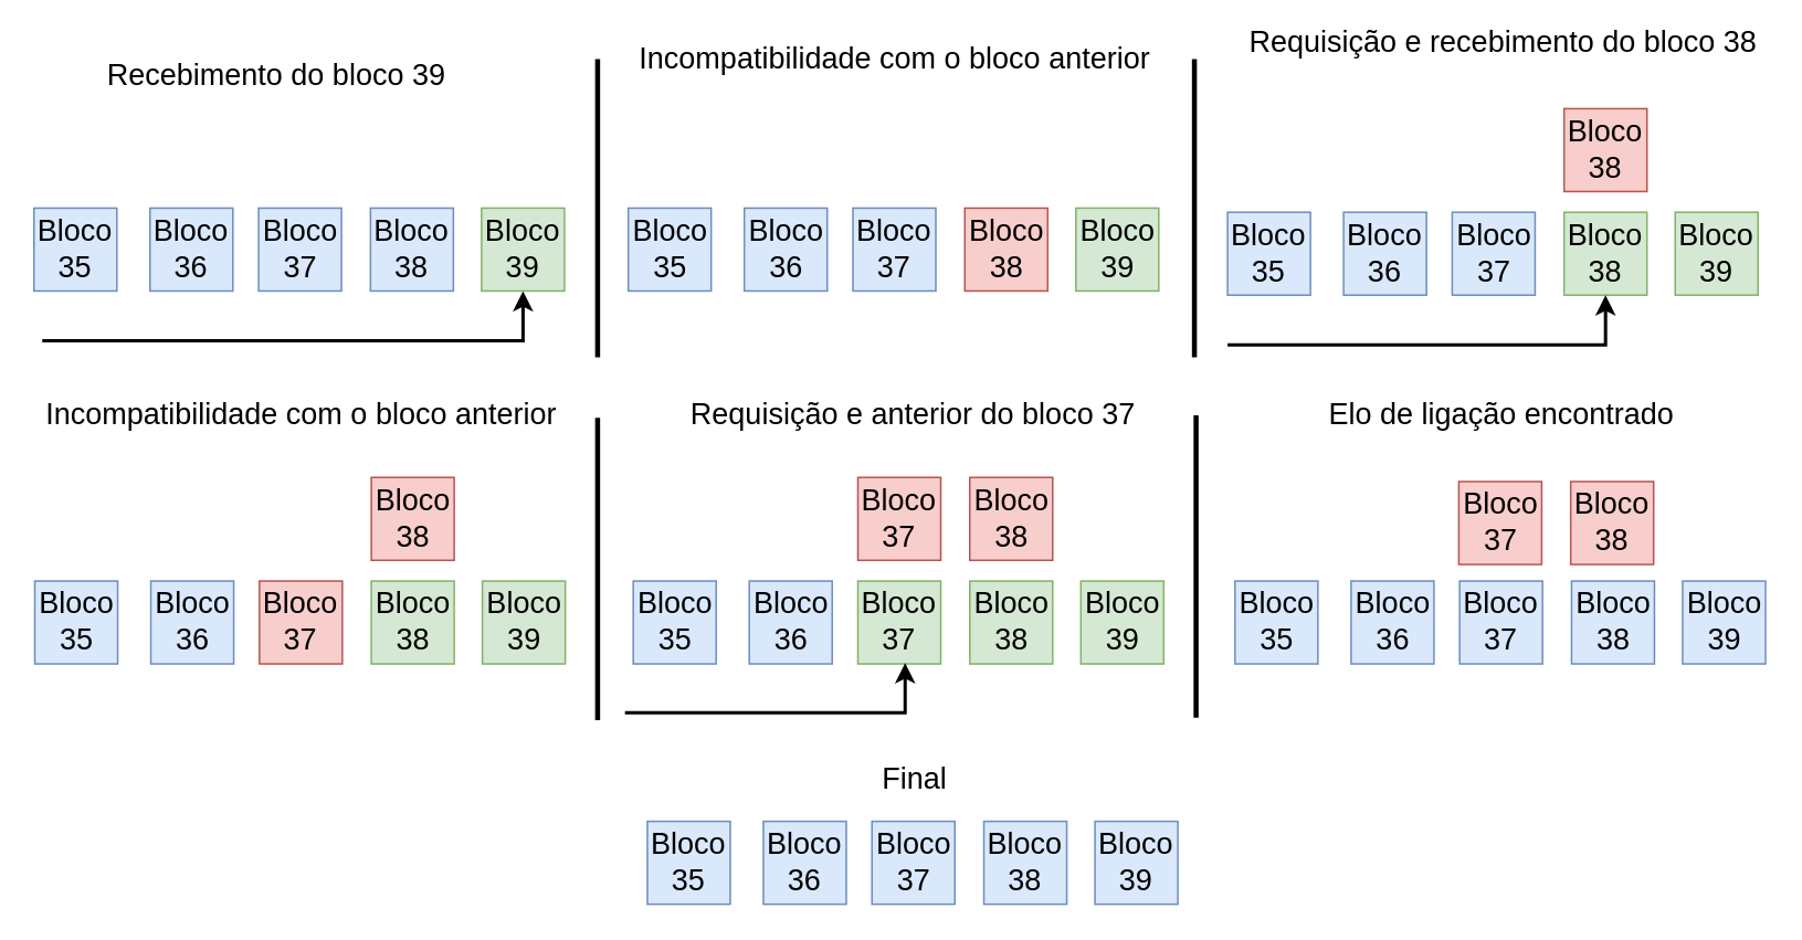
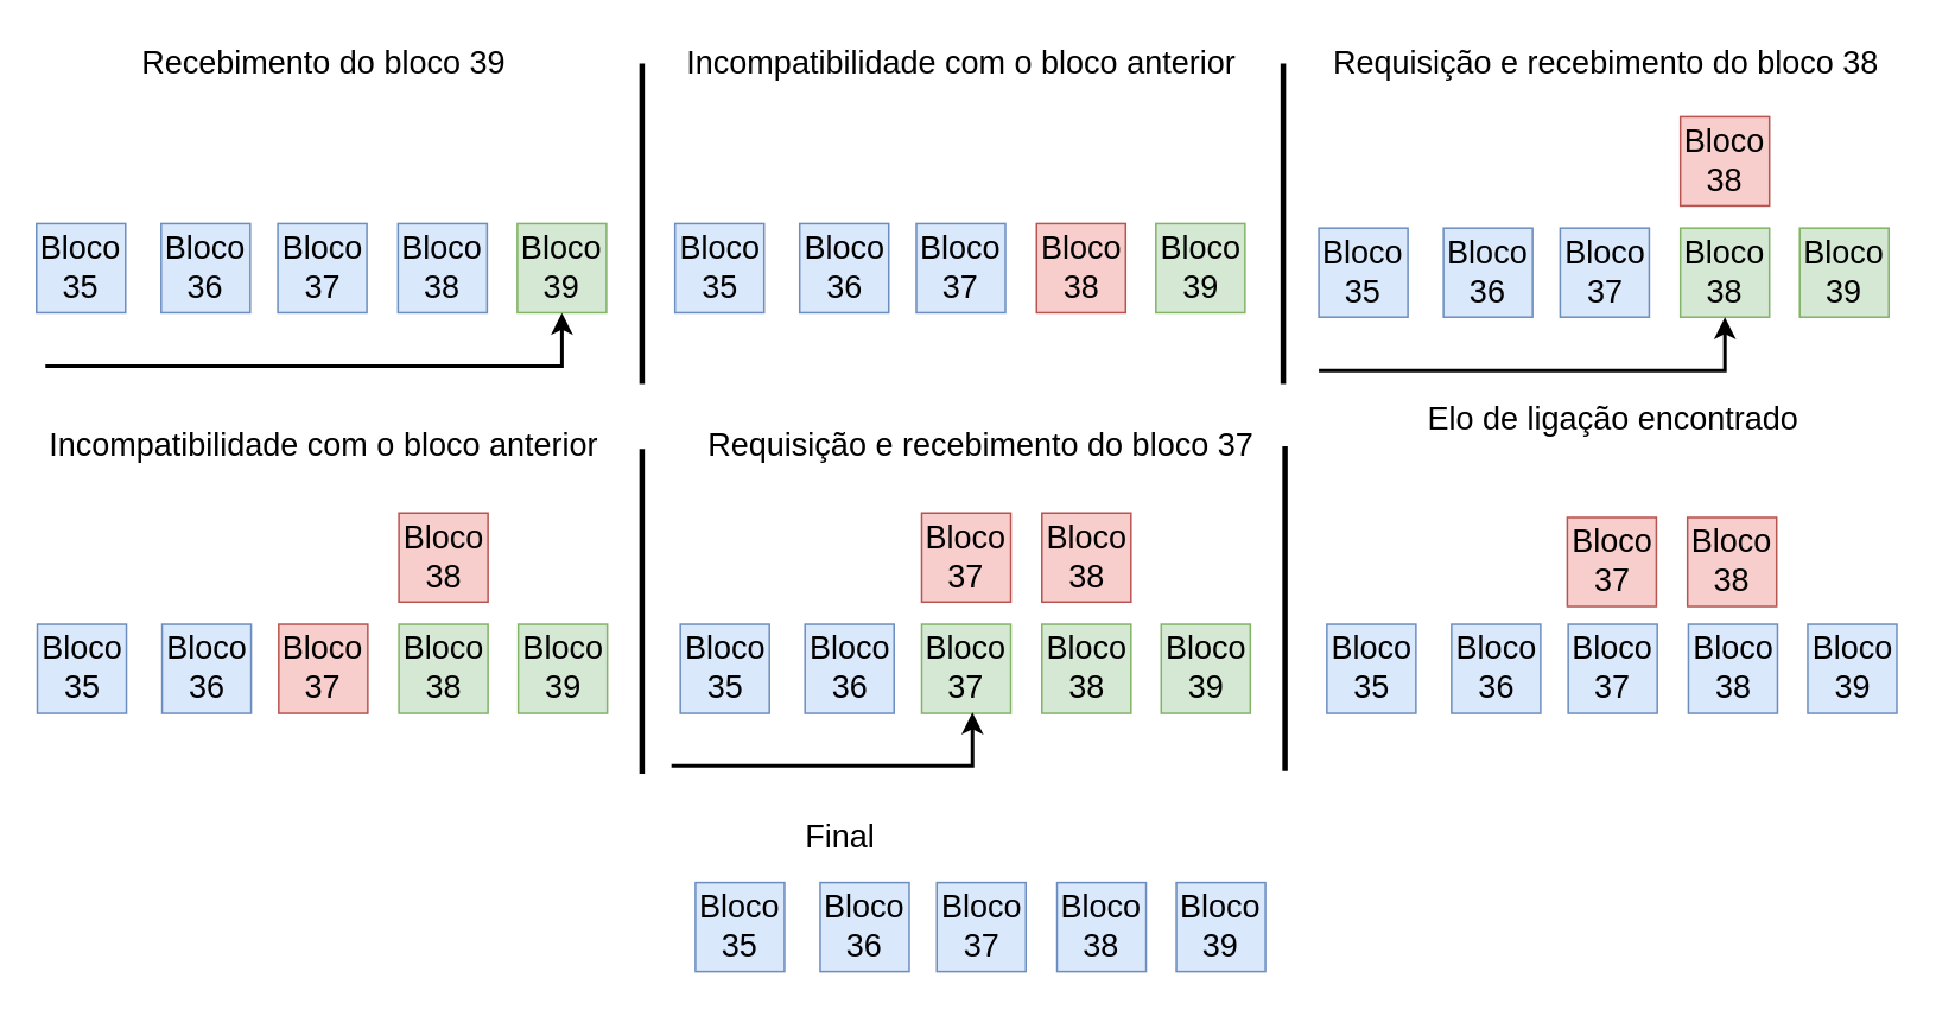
  <mxCell id="0" />
  <mxCell id="1" parent="0" />
  <mxCell id="2" style="edgeStyle=orthogonalEdgeStyle;orthogonalLoop=1;jettySize=auto;html=1;fontSize=13;strokeWidth=2;entryX=0.5;entryY=1;entryDx=0;entryDy=0;rounded=0;" parent="1" target="51" edge="1"><mxGeometry relative="1" as="geometry"><mxPoint x="290" y="175" as="targetPoint" /><mxPoint x="25" y="205" as="sourcePoint" /><Array as="points"><mxPoint x="315" y="205" /></Array></mxGeometry></mxCell>
  <mxCell id="3" value="" style="endArrow=none;html=1;strokeWidth=3;" parent="1" edge="1"><mxGeometry width="50" height="50" relative="1" as="geometry"><mxPoint x="360" y="35" as="sourcePoint" /><mxPoint x="360" y="215" as="targetPoint" /></mxGeometry></mxCell>
  <mxCell id="4" value="" style="endArrow=none;html=1;strokeWidth=3;" parent="1" edge="1"><mxGeometry width="50" height="50" relative="1" as="geometry"><mxPoint x="720" y="35" as="sourcePoint" /><mxPoint x="720" y="215" as="targetPoint" /></mxGeometry></mxCell>
- <mxCell id="5" value="Recebimento do bloco 39" style="text;html=1;align=center;verticalAlign=middle;resizable=0;points=[];;autosize=1;fontSize=18;" parent="1" vertex="1"><mxGeometry x="56" y="30" width="220" height="30" as="geometry" /></mxCell>
+ <mxCell id="5" value="Recebimento do bloco 39" style="text;html=1;align=center;verticalAlign=middle;resizable=0;points=[];;autosize=1;fontSize=18;" parent="1" vertex="1"><mxGeometry x="71" y="20" width="220" height="30" as="geometry" /></mxCell>
  <mxCell id="6" value="Bloco 35" style="whiteSpace=wrap;html=1;aspect=fixed;fontSize=18;fillColor=#dae8fc;strokeColor=#6c8ebf;" vertex="1" parent="1"><mxGeometry x="378.5" y="125" width="50" height="50" as="geometry" /></mxCell>
  <mxCell id="7" value="Bloco 36" style="whiteSpace=wrap;html=1;aspect=fixed;fontSize=18;fillColor=#dae8fc;strokeColor=#6c8ebf;" vertex="1" parent="1"><mxGeometry x="448.5" y="125" width="50" height="50" as="geometry" /></mxCell>
  <mxCell id="8" value="Bloco 37" style="whiteSpace=wrap;html=1;aspect=fixed;fontSize=18;fillColor=#dae8fc;strokeColor=#6c8ebf;" vertex="1" parent="1"><mxGeometry x="514" y="125" width="50" height="50" as="geometry" /></mxCell>
  <mxCell id="9" value="Bloco 38" style="whiteSpace=wrap;html=1;aspect=fixed;fontSize=18;fillColor=#f8cecc;strokeColor=#b85450;" vertex="1" parent="1"><mxGeometry x="581.5" y="125" width="50" height="50" as="geometry" /></mxCell>
  <mxCell id="10" value="Bloco 39" style="whiteSpace=wrap;html=1;aspect=fixed;fontSize=18;fillColor=#d5e8d4;strokeColor=#82b366;" vertex="1" parent="1"><mxGeometry x="648.5" y="125" width="50" height="50" as="geometry" /></mxCell>
  <mxCell id="11" value="Bloco 35" style="whiteSpace=wrap;html=1;aspect=fixed;fontSize=18;fillColor=#dae8fc;strokeColor=#6c8ebf;" vertex="1" parent="1"><mxGeometry x="740" y="127.5" width="50" height="50" as="geometry" /></mxCell>
  <mxCell id="12" value="Bloco 36" style="whiteSpace=wrap;html=1;aspect=fixed;fontSize=18;fillColor=#dae8fc;strokeColor=#6c8ebf;" vertex="1" parent="1"><mxGeometry x="810" y="127.5" width="50" height="50" as="geometry" /></mxCell>
  <mxCell id="13" value="Bloco 37" style="whiteSpace=wrap;html=1;aspect=fixed;fontSize=18;fillColor=#dae8fc;strokeColor=#6c8ebf;" vertex="1" parent="1"><mxGeometry x="875.5" y="127.5" width="50" height="50" as="geometry" /></mxCell>
  <mxCell id="14" value="Bloco 38" style="whiteSpace=wrap;html=1;aspect=fixed;fontSize=18;fillColor=#f8cecc;strokeColor=#b85450;" vertex="1" parent="1"><mxGeometry x="943" y="65" width="50" height="50" as="geometry" /></mxCell>
  <mxCell id="15" value="Bloco 39" style="whiteSpace=wrap;html=1;aspect=fixed;fontSize=18;fillColor=#d5e8d4;strokeColor=#82b366;" vertex="1" parent="1"><mxGeometry x="1010" y="127.5" width="50" height="50" as="geometry" /></mxCell>
  <mxCell id="16" value="Bloco 38" style="whiteSpace=wrap;html=1;aspect=fixed;fontSize=18;fillColor=#d5e8d4;strokeColor=#82b366;" vertex="1" parent="1"><mxGeometry x="943" y="127.5" width="50" height="50" as="geometry" /></mxCell>
  <mxCell id="17" style="edgeStyle=orthogonalEdgeStyle;orthogonalLoop=1;jettySize=auto;html=1;fontSize=13;strokeWidth=2;entryX=0.5;entryY=1;entryDx=0;entryDy=0;rounded=0;" edge="1" parent="1"><mxGeometry relative="1" as="geometry"><mxPoint x="968" y="177.5" as="targetPoint" /><mxPoint x="740" y="207.5" as="sourcePoint" /><Array as="points"><mxPoint x="968" y="207.5" /></Array></mxGeometry></mxCell>
  <mxCell id="18" value="Bloco 35" style="whiteSpace=wrap;html=1;aspect=fixed;fontSize=18;fillColor=#dae8fc;strokeColor=#6c8ebf;" vertex="1" parent="1"><mxGeometry x="381.5" y="350" width="50" height="50" as="geometry" /></mxCell>
  <mxCell id="19" value="Bloco 36" style="whiteSpace=wrap;html=1;aspect=fixed;fontSize=18;fillColor=#dae8fc;strokeColor=#6c8ebf;" vertex="1" parent="1"><mxGeometry x="451.5" y="350" width="50" height="50" as="geometry" /></mxCell>
  <mxCell id="20" value="Bloco 37" style="whiteSpace=wrap;html=1;aspect=fixed;fontSize=18;fillColor=#d5e8d4;strokeColor=#82b366;" vertex="1" parent="1"><mxGeometry x="517" y="350" width="50" height="50" as="geometry" /></mxCell>
  <mxCell id="21" value="Bloco 38" style="whiteSpace=wrap;html=1;aspect=fixed;fontSize=18;fillColor=#d5e8d4;strokeColor=#82b366;" vertex="1" parent="1"><mxGeometry x="584.5" y="350" width="50" height="50" as="geometry" /></mxCell>
  <mxCell id="22" value="Bloco 39" style="whiteSpace=wrap;html=1;aspect=fixed;fontSize=18;fillColor=#d5e8d4;strokeColor=#82b366;" vertex="1" parent="1"><mxGeometry x="651.5" y="350" width="50" height="50" as="geometry" /></mxCell>
  <mxCell id="23" value="Bloco 35" style="whiteSpace=wrap;html=1;aspect=fixed;fontSize=18;fillColor=#dae8fc;strokeColor=#6c8ebf;" vertex="1" parent="1"><mxGeometry x="390" y="495" width="50" height="50" as="geometry" /></mxCell>
  <mxCell id="24" value="Bloco 36" style="whiteSpace=wrap;html=1;aspect=fixed;fontSize=18;fillColor=#dae8fc;strokeColor=#6c8ebf;" vertex="1" parent="1"><mxGeometry x="460" y="495" width="50" height="50" as="geometry" /></mxCell>
  <mxCell id="25" value="Bloco 37" style="whiteSpace=wrap;html=1;aspect=fixed;fontSize=18;fillColor=#dae8fc;strokeColor=#6c8ebf;" vertex="1" parent="1"><mxGeometry x="525.5" y="495" width="50" height="50" as="geometry" /></mxCell>
  <mxCell id="26" value="Bloco 38" style="whiteSpace=wrap;html=1;aspect=fixed;fontSize=18;fillColor=#f8cecc;strokeColor=#b85450;" vertex="1" parent="1"><mxGeometry x="947" y="290" width="50" height="50" as="geometry" /></mxCell>
  <mxCell id="27" value="Bloco 39" style="whiteSpace=wrap;html=1;aspect=fixed;fontSize=18;fillColor=#dae8fc;strokeColor=#6c8ebf;" vertex="1" parent="1"><mxGeometry x="660" y="495" width="50" height="50" as="geometry" /></mxCell>
  <mxCell id="28" value="Bloco 38" style="whiteSpace=wrap;html=1;aspect=fixed;fontSize=18;fillColor=#dae8fc;strokeColor=#6c8ebf;" vertex="1" parent="1"><mxGeometry x="593" y="495" width="50" height="50" as="geometry" /></mxCell>
  <mxCell id="29" value="Bloco 38" style="whiteSpace=wrap;html=1;aspect=fixed;fontSize=18;fillColor=#f8cecc;strokeColor=#b85450;" vertex="1" parent="1"><mxGeometry x="223.5" y="287.5" width="50" height="50" as="geometry" /></mxCell>
  <mxCell id="30" style="edgeStyle=orthogonalEdgeStyle;orthogonalLoop=1;jettySize=auto;html=1;fontSize=13;strokeWidth=2;entryX=0.5;entryY=1;entryDx=0;entryDy=0;rounded=0;" edge="1" parent="1"><mxGeometry relative="1" as="geometry"><mxPoint x="545.5" y="399.5" as="targetPoint" /><mxPoint x="376.5" y="429.5" as="sourcePoint" /><Array as="points"><mxPoint x="545.5" y="429" /></Array></mxGeometry></mxCell>
  <mxCell id="31" value="Bloco 37" style="whiteSpace=wrap;html=1;aspect=fixed;fontSize=18;fillColor=#f8cecc;strokeColor=#b85450;" vertex="1" parent="1"><mxGeometry x="517" y="287.5" width="50" height="50" as="geometry" /></mxCell>
  <mxCell id="32" value="Bloco 38" style="whiteSpace=wrap;html=1;aspect=fixed;fontSize=18;fillColor=#f8cecc;strokeColor=#b85450;" vertex="1" parent="1"><mxGeometry x="584.5" y="287.5" width="50" height="50" as="geometry" /></mxCell>
  <mxCell id="33" value="Bloco 37" style="whiteSpace=wrap;html=1;aspect=fixed;fontSize=18;fillColor=#f8cecc;strokeColor=#b85450;" vertex="1" parent="1"><mxGeometry x="879.5" y="290" width="50" height="50" as="geometry" /></mxCell>
- <mxCell id="34" value="Final" style="text;html=1;align=center;verticalAlign=middle;resizable=0;points=[];;autosize=1;fontSize=18;" vertex="1" parent="1"><mxGeometry x="525.5" y="455" width="50" height="30" as="geometry" /></mxCell>
+ <mxCell id="34" value="Final" style="text;html=1;align=center;verticalAlign=middle;resizable=0;points=[];;autosize=1;fontSize=18;" vertex="1" parent="1"><mxGeometry x="445.5" y="455" width="50" height="30" as="geometry" /></mxCell>
  <mxCell id="35" value="" style="endArrow=none;html=1;strokeWidth=3;" edge="1" parent="1"><mxGeometry width="50" height="50" relative="1" as="geometry"><mxPoint x="360" y="251.5" as="sourcePoint" /><mxPoint x="360" y="434" as="targetPoint" /></mxGeometry></mxCell>
  <mxCell id="36" value="" style="endArrow=none;html=1;strokeWidth=3;" edge="1" parent="1"><mxGeometry width="50" height="50" relative="1" as="geometry"><mxPoint x="721" y="250" as="sourcePoint" /><mxPoint x="721" y="432.5" as="targetPoint" /></mxGeometry></mxCell>
  <mxCell id="37" value="Bloco 35" style="whiteSpace=wrap;html=1;aspect=fixed;fontSize=18;fillColor=#dae8fc;strokeColor=#6c8ebf;" vertex="1" parent="1"><mxGeometry x="744.5" y="350" width="50" height="50" as="geometry" /></mxCell>
  <mxCell id="38" value="Bloco 36" style="whiteSpace=wrap;html=1;aspect=fixed;fontSize=18;fillColor=#dae8fc;strokeColor=#6c8ebf;" vertex="1" parent="1"><mxGeometry x="814.5" y="350" width="50" height="50" as="geometry" /></mxCell>
  <mxCell id="39" value="Bloco 37" style="whiteSpace=wrap;html=1;aspect=fixed;fontSize=18;fillColor=#dae8fc;strokeColor=#6c8ebf;" vertex="1" parent="1"><mxGeometry x="880" y="350" width="50" height="50" as="geometry" /></mxCell>
  <mxCell id="40" value="Bloco 39" style="whiteSpace=wrap;html=1;aspect=fixed;fontSize=18;fillColor=#dae8fc;strokeColor=#6c8ebf;" vertex="1" parent="1"><mxGeometry x="1014.5" y="350" width="50" height="50" as="geometry" /></mxCell>
  <mxCell id="41" value="Bloco 38" style="whiteSpace=wrap;html=1;aspect=fixed;fontSize=18;fillColor=#dae8fc;strokeColor=#6c8ebf;" vertex="1" parent="1"><mxGeometry x="947.5" y="350" width="50" height="50" as="geometry" /></mxCell>
  <mxCell id="42" value="Incompatibilidade com o bloco anterior" style="text;html=1;align=center;verticalAlign=middle;resizable=0;points=[];;autosize=1;fontSize=18;" vertex="1" parent="1"><mxGeometry x="21" y="235" width="320" height="30" as="geometry" /></mxCell>
- <mxCell id="43" value="Requisição e recebimento do bloco 38" style="text;html=1;align=center;verticalAlign=middle;resizable=0;points=[];;autosize=1;fontSize=18;" vertex="1" parent="1"><mxGeometry x="745.5" y="10" width="320" height="30" as="geometry" /></mxCell>
- <mxCell id="44" value="Requisição e anterior do bloco 37" style="text;html=1;align=center;verticalAlign=middle;resizable=0;points=[];;autosize=1;fontSize=18;" vertex="1" parent="1"><mxGeometry x="390" y="235" width="320" height="30" as="geometry" /></mxCell>
- <mxCell id="45" value="Elo de ligação encontrado" style="text;html=1;align=center;verticalAlign=middle;resizable=0;points=[];;autosize=1;fontSize=18;" vertex="1" parent="1"><mxGeometry x="794.5" y="235" width="220" height="30" as="geometry" /></mxCell>
+ <mxCell id="43" value="Requisição e recebimento do bloco 38" style="text;html=1;align=center;verticalAlign=middle;resizable=0;points=[];;autosize=1;fontSize=18;" vertex="1" parent="1"><mxGeometry x="740.5" y="20" width="320" height="30" as="geometry" /></mxCell>
+ <mxCell id="44" value="Requisição e recebimento do bloco 37" style="text;html=1;align=center;verticalAlign=middle;resizable=0;points=[];;autosize=1;fontSize=18;" vertex="1" parent="1"><mxGeometry x="390" y="235" width="320" height="30" as="geometry" /></mxCell>
+ <mxCell id="45" value="Elo de ligação encontrado" style="text;html=1;align=center;verticalAlign=middle;resizable=0;points=[];;autosize=1;fontSize=18;" vertex="1" parent="1"><mxGeometry x="794.5" y="220" width="220" height="30" as="geometry" /></mxCell>
  <mxCell id="46" value="Incompatibilidade com o bloco anterior" style="text;html=1;align=center;verticalAlign=middle;resizable=0;points=[];;autosize=1;fontSize=18;" vertex="1" parent="1"><mxGeometry x="379" y="20" width="320" height="30" as="geometry" /></mxCell>
  <mxCell id="47" value="Bloco 35" style="whiteSpace=wrap;html=1;aspect=fixed;fontSize=18;fillColor=#dae8fc;strokeColor=#6c8ebf;" vertex="1" parent="1"><mxGeometry x="20" y="125" width="50" height="50" as="geometry" /></mxCell>
  <mxCell id="48" value="Bloco 36" style="whiteSpace=wrap;html=1;aspect=fixed;fontSize=18;fillColor=#dae8fc;strokeColor=#6c8ebf;" vertex="1" parent="1"><mxGeometry x="90" y="125" width="50" height="50" as="geometry" /></mxCell>
  <mxCell id="49" value="Bloco 37" style="whiteSpace=wrap;html=1;aspect=fixed;fontSize=18;fillColor=#dae8fc;strokeColor=#6c8ebf;" vertex="1" parent="1"><mxGeometry x="155.5" y="125" width="50" height="50" as="geometry" /></mxCell>
  <mxCell id="50" value="Bloco 38" style="whiteSpace=wrap;html=1;aspect=fixed;fontSize=18;fillColor=#dae8fc;strokeColor=#6c8ebf;" vertex="1" parent="1"><mxGeometry x="223" y="125" width="50" height="50" as="geometry" /></mxCell>
  <mxCell id="51" value="Bloco 39" style="whiteSpace=wrap;html=1;aspect=fixed;fontSize=18;fillColor=#d5e8d4;strokeColor=#82b366;" vertex="1" parent="1"><mxGeometry x="290" y="125" width="50" height="50" as="geometry" /></mxCell>
  <mxCell id="52" value="Bloco 35" style="whiteSpace=wrap;html=1;aspect=fixed;fontSize=18;fillColor=#dae8fc;strokeColor=#6c8ebf;" vertex="1" parent="1"><mxGeometry x="20.5" y="350" width="50" height="50" as="geometry" /></mxCell>
  <mxCell id="53" value="Bloco 36" style="whiteSpace=wrap;html=1;aspect=fixed;fontSize=18;fillColor=#dae8fc;strokeColor=#6c8ebf;" vertex="1" parent="1"><mxGeometry x="90.5" y="350" width="50" height="50" as="geometry" /></mxCell>
  <mxCell id="54" value="Bloco 37" style="whiteSpace=wrap;html=1;aspect=fixed;fontSize=18;fillColor=#f8cecc;strokeColor=#b85450;" vertex="1" parent="1"><mxGeometry x="156" y="350" width="50" height="50" as="geometry" /></mxCell>
  <mxCell id="55" value="Bloco 38" style="whiteSpace=wrap;html=1;aspect=fixed;fontSize=18;fillColor=#d5e8d4;strokeColor=#82b366;" vertex="1" parent="1"><mxGeometry x="223.5" y="350" width="50" height="50" as="geometry" /></mxCell>
  <mxCell id="56" value="Bloco 39" style="whiteSpace=wrap;html=1;aspect=fixed;fontSize=18;fillColor=#d5e8d4;strokeColor=#82b366;" vertex="1" parent="1"><mxGeometry x="290.5" y="350" width="50" height="50" as="geometry" /></mxCell>
